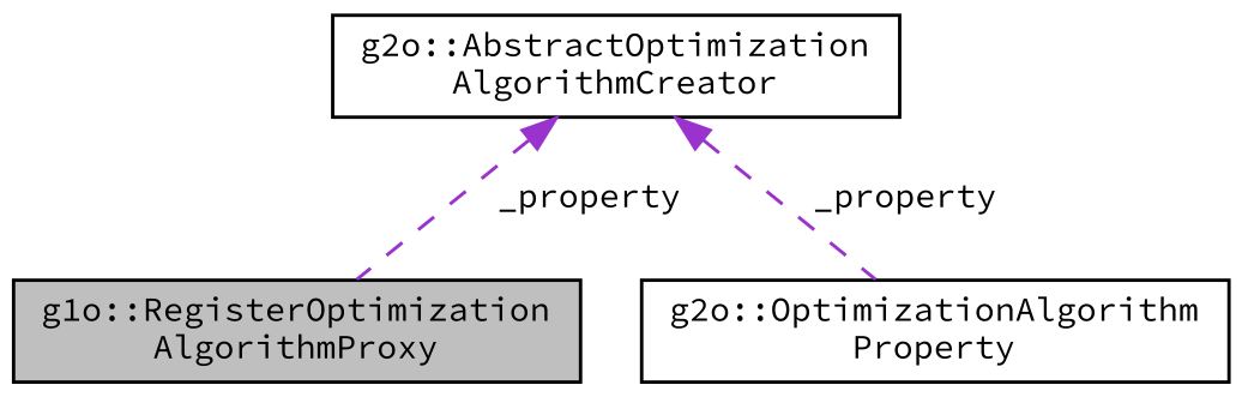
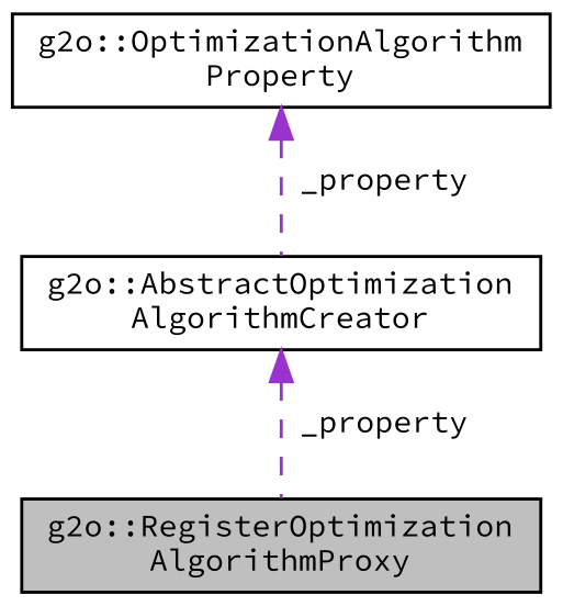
  digraph {
    fontname="Source Code Pro"
    node [color=black fillcolor=white fontname="Source Code Pro" fontsize=10 shape=record style=filled]
    edge [color=darkorchid3 dir=back fontname="Source Code Pro" fontsize=10 labelfontname=Helvetica labelfontsize=10 style=dashed]
-   n1 [fillcolor=grey75 fontcolor=black height=0.2 label="g1o::RegisterOptimization\lAlgorithmProxy" width=0.4]
+   n1 [fillcolor=grey75 fontcolor=black height=0.2 label="g2o::RegisterOptimization\lAlgorithmProxy" width=0.4]
    n2 [height=0.2 label="g2o::AbstractOptimization\lAlgorithmCreator" width=0.4]
    n3 [height=0.2 label="g2o::OptimizationAlgorithm\lProperty" width=0.4]
    n2 -> n1 [label=" _property"]
-   n2 -> n3 [label=" _property"]
+   n3 -> n2 [label=" _property"]
  }
